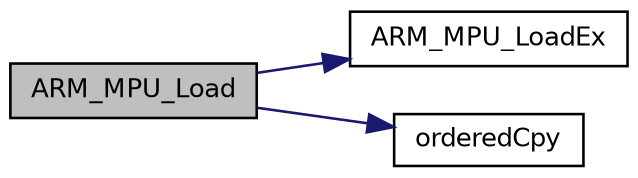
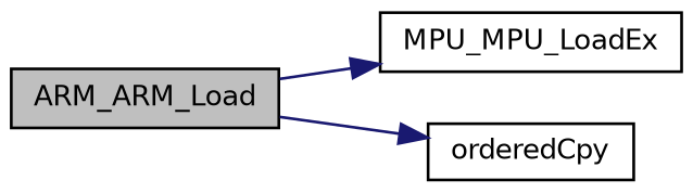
  digraph {
    rankdir=LR
    node [color=black fillcolor=white fontname=Helvetica fontsize=10 shape=record style=filled]
    edge [color=midnightblue fontname=Helvetica fontsize=10 labelfontname=Helvetica labelfontsize=10 style=solid]
-   n1 [fillcolor=grey75 fontcolor=black height=0.2 label=ARM_MPU_Load width=0.4]
-   n2 [height=0.2 label=ARM_MPU_LoadEx width=0.4]
+   n1 [fillcolor=grey75 fontcolor=black height=0.2 label=ARM_ARM_Load width=0.4]
+   n2 [height=0.2 label=MPU_MPU_LoadEx width=0.4]
    n3 [height=0.2 label=orderedCpy width=0.4]
    n1 -> n2
    n1 -> n3
  }
